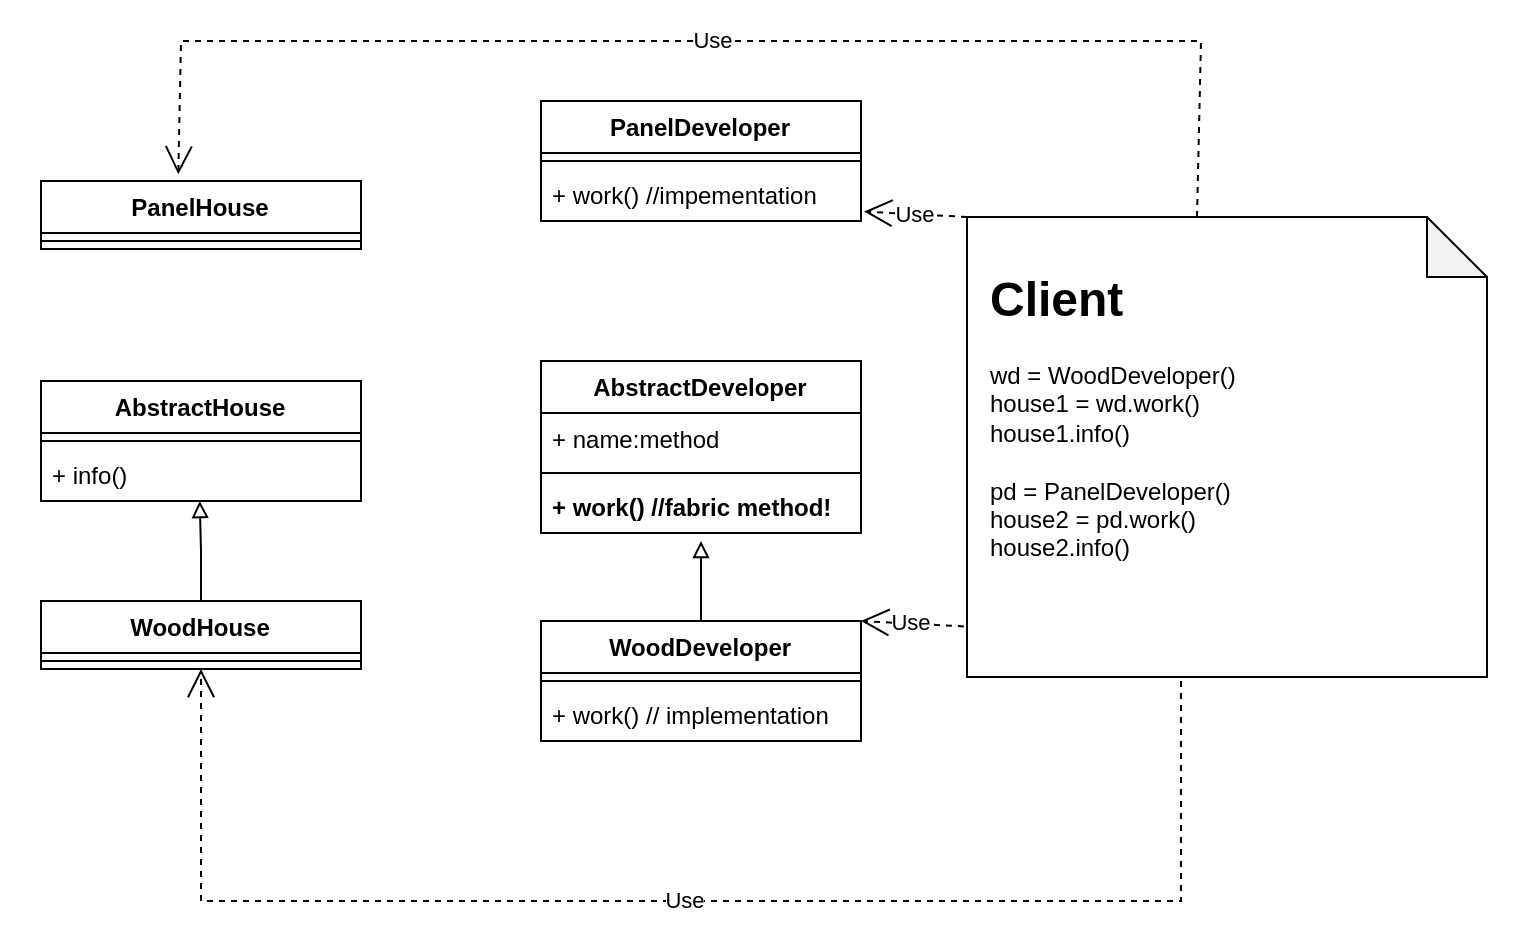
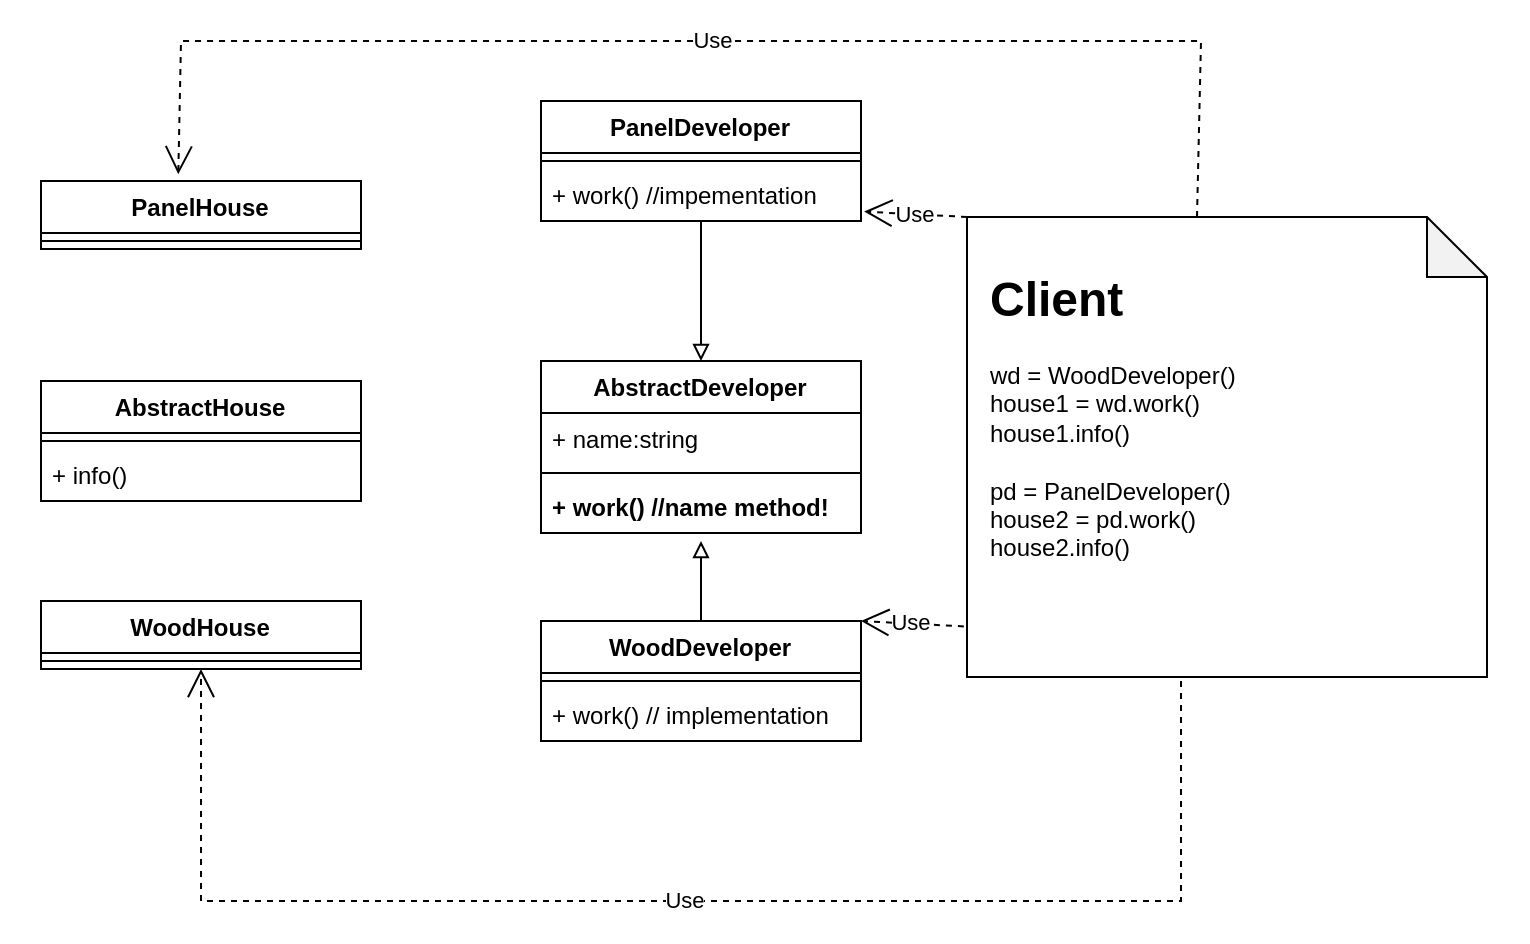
  <mxCell id="0" />
  <mxCell id="1" parent="0" />
  <mxCell id="2" value="AbstractHouse" style="swimlane;fontStyle=1;align=center;verticalAlign=top;childLayout=stackLayout;horizontal=1;startSize=26;horizontalStack=0;resizeParent=1;resizeParentMax=0;resizeLast=0;collapsible=1;marginBottom=0;" vertex="1" parent="1"><mxGeometry x="20" y="190" width="160" height="60" as="geometry" /></mxCell>
  <mxCell id="3" value="" style="line;strokeWidth=1;fillColor=none;align=left;verticalAlign=middle;spacingTop=-1;spacingLeft=3;spacingRight=3;rotatable=0;labelPosition=right;points=[];portConstraint=eastwest;strokeColor=inherit;" vertex="1" parent="2"><mxGeometry y="26" width="160" height="8" as="geometry" /></mxCell>
  <mxCell id="4" value="+ info()" style="text;strokeColor=none;fillColor=none;align=left;verticalAlign=top;spacingLeft=4;spacingRight=4;overflow=hidden;rotatable=0;points=[[0,0.5],[1,0.5]];portConstraint=eastwest;" vertex="1" parent="2"><mxGeometry y="34" width="160" height="26" as="geometry" /></mxCell>
- <mxCell id="5" style="edgeStyle=orthogonalEdgeStyle;rounded=0;orthogonalLoop=1;jettySize=auto;html=1;exitX=0.5;exitY=0;exitDx=0;exitDy=0;entryX=0.496;entryY=1;entryDx=0;entryDy=0;entryPerimeter=0;endArrow=block;endFill=0;" edge="1" parent="1" source="6" target="4"><mxGeometry relative="1" as="geometry" /></mxCell>
  <mxCell id="6" value="WoodHouse" style="swimlane;fontStyle=1;align=center;verticalAlign=top;childLayout=stackLayout;horizontal=1;startSize=26;horizontalStack=0;resizeParent=1;resizeParentMax=0;resizeLast=0;collapsible=1;marginBottom=0;" vertex="1" parent="1"><mxGeometry x="20" y="300" width="160" height="34" as="geometry" /></mxCell>
  <mxCell id="7" value="" style="line;strokeWidth=1;fillColor=none;align=left;verticalAlign=middle;spacingTop=-1;spacingLeft=3;spacingRight=3;rotatable=0;labelPosition=right;points=[];portConstraint=eastwest;strokeColor=inherit;" vertex="1" parent="6"><mxGeometry y="26" width="160" height="8" as="geometry" /></mxCell>
  <mxCell id="8" value="PanelHouse" style="swimlane;fontStyle=1;align=center;verticalAlign=top;childLayout=stackLayout;horizontal=1;startSize=26;horizontalStack=0;resizeParent=1;resizeParentMax=0;resizeLast=0;collapsible=1;marginBottom=0;" vertex="1" parent="1"><mxGeometry x="20" y="90" width="160" height="34" as="geometry" /></mxCell>
  <mxCell id="9" value="" style="line;strokeWidth=1;fillColor=none;align=left;verticalAlign=middle;spacingTop=-1;spacingLeft=3;spacingRight=3;rotatable=0;labelPosition=right;points=[];portConstraint=eastwest;strokeColor=inherit;" vertex="1" parent="8"><mxGeometry y="26" width="160" height="8" as="geometry" /></mxCell>
  <mxCell id="10" value="AbstractDeveloper" style="swimlane;fontStyle=1;align=center;verticalAlign=top;childLayout=stackLayout;horizontal=1;startSize=26;horizontalStack=0;resizeParent=1;resizeParentMax=0;resizeLast=0;collapsible=1;marginBottom=0;" vertex="1" parent="1"><mxGeometry x="270" y="180" width="160" height="86" as="geometry" /></mxCell>
- <mxCell id="11" value="+ name:method" style="text;strokeColor=none;fillColor=none;align=left;verticalAlign=top;spacingLeft=4;spacingRight=4;overflow=hidden;rotatable=0;points=[[0,0.5],[1,0.5]];portConstraint=eastwest;" vertex="1" parent="10"><mxGeometry y="26" width="160" height="26" as="geometry" /></mxCell>
+ <mxCell id="11" value="+ name:string" style="text;strokeColor=none;fillColor=none;align=left;verticalAlign=top;spacingLeft=4;spacingRight=4;overflow=hidden;rotatable=0;points=[[0,0.5],[1,0.5]];portConstraint=eastwest;" vertex="1" parent="10"><mxGeometry y="26" width="160" height="26" as="geometry" /></mxCell>
  <mxCell id="12" value="" style="line;strokeWidth=1;fillColor=none;align=left;verticalAlign=middle;spacingTop=-1;spacingLeft=3;spacingRight=3;rotatable=0;labelPosition=right;points=[];portConstraint=eastwest;strokeColor=inherit;" vertex="1" parent="10"><mxGeometry y="52" width="160" height="8" as="geometry" /></mxCell>
- <mxCell id="13" value="+ work() //fabric method!" style="text;strokeColor=none;fillColor=none;align=left;verticalAlign=top;spacingLeft=4;spacingRight=4;overflow=hidden;rotatable=0;points=[[0,0.5],[1,0.5]];portConstraint=eastwest;fontStyle=1" vertex="1" parent="10"><mxGeometry y="60" width="160" height="26" as="geometry" /></mxCell>
+ <mxCell id="13" value="+ work() //name method!" style="text;strokeColor=none;fillColor=none;align=left;verticalAlign=top;spacingLeft=4;spacingRight=4;overflow=hidden;rotatable=0;points=[[0,0.5],[1,0.5]];portConstraint=eastwest;fontStyle=1" vertex="1" parent="10"><mxGeometry y="60" width="160" height="26" as="geometry" /></mxCell>
+ <mxCell id="14" style="edgeStyle=orthogonalEdgeStyle;rounded=0;orthogonalLoop=1;jettySize=auto;html=1;endArrow=block;endFill=0;" edge="1" parent="1" source="15" target="10"><mxGeometry relative="1" as="geometry" /></mxCell>
  <mxCell id="15" value="PanelDeveloper" style="swimlane;fontStyle=1;align=center;verticalAlign=top;childLayout=stackLayout;horizontal=1;startSize=26;horizontalStack=0;resizeParent=1;resizeParentMax=0;resizeLast=0;collapsible=1;marginBottom=0;" vertex="1" parent="1"><mxGeometry x="270" y="50" width="160" height="60" as="geometry" /></mxCell>
  <mxCell id="16" value="" style="line;strokeWidth=1;fillColor=none;align=left;verticalAlign=middle;spacingTop=-1;spacingLeft=3;spacingRight=3;rotatable=0;labelPosition=right;points=[];portConstraint=eastwest;strokeColor=inherit;" vertex="1" parent="15"><mxGeometry y="26" width="160" height="8" as="geometry" /></mxCell>
  <mxCell id="17" value="+ work() //impementation" style="text;strokeColor=none;fillColor=none;align=left;verticalAlign=top;spacingLeft=4;spacingRight=4;overflow=hidden;rotatable=0;points=[[0,0.5],[1,0.5]];portConstraint=eastwest;" vertex="1" parent="15"><mxGeometry y="34" width="160" height="26" as="geometry" /></mxCell>
  <mxCell id="18" style="edgeStyle=orthogonalEdgeStyle;rounded=0;orthogonalLoop=1;jettySize=auto;html=1;endArrow=block;endFill=0;" edge="1" parent="1" source="19"><mxGeometry relative="1" as="geometry"><mxPoint x="350" y="270" as="targetPoint" /></mxGeometry></mxCell>
  <mxCell id="19" value="WoodDeveloper" style="swimlane;fontStyle=1;align=center;verticalAlign=top;childLayout=stackLayout;horizontal=1;startSize=26;horizontalStack=0;resizeParent=1;resizeParentMax=0;resizeLast=0;collapsible=1;marginBottom=0;" vertex="1" parent="1"><mxGeometry x="270" y="310" width="160" height="60" as="geometry" /></mxCell>
  <mxCell id="20" value="" style="line;strokeWidth=1;fillColor=none;align=left;verticalAlign=middle;spacingTop=-1;spacingLeft=3;spacingRight=3;rotatable=0;labelPosition=right;points=[];portConstraint=eastwest;strokeColor=inherit;" vertex="1" parent="19"><mxGeometry y="26" width="160" height="8" as="geometry" /></mxCell>
  <mxCell id="21" value="+ work() // implementation" style="text;strokeColor=none;fillColor=none;align=left;verticalAlign=top;spacingLeft=4;spacingRight=4;overflow=hidden;rotatable=0;points=[[0,0.5],[1,0.5]];portConstraint=eastwest;" vertex="1" parent="19"><mxGeometry y="34" width="160" height="26" as="geometry" /></mxCell>
  <mxCell id="22" value="" style="group" vertex="1" connectable="0" parent="1"><mxGeometry x="483" y="108" width="260" height="230" as="geometry" /></mxCell>
  <mxCell id="23" value="" style="shape=note;whiteSpace=wrap;html=1;backgroundOutline=1;darkOpacity=0.05;" vertex="1" parent="22"><mxGeometry width="260" height="230" as="geometry" /></mxCell>
  <mxCell id="24" value="&lt;h1&gt;Client&lt;/h1&gt;&lt;div&gt;wd = WoodDeveloper()&lt;/div&gt;&lt;div&gt;house1 = wd.work()&lt;/div&gt;&lt;div&gt;house1.info()&lt;/div&gt;&lt;div&gt;&lt;br&gt;&lt;/div&gt;&lt;div&gt;pd = PanelDeveloper()&lt;/div&gt;&lt;div&gt;house2 = pd.work()&lt;/div&gt;&lt;div&gt;house2.info()&lt;/div&gt;" style="text;html=1;strokeColor=none;fillColor=none;spacing=5;spacingTop=-20;whiteSpace=wrap;overflow=hidden;rounded=0;" vertex="1" parent="22"><mxGeometry x="7" y="22" width="230" height="200" as="geometry" /></mxCell>
  <mxCell id="25" value="Use" style="endArrow=open;endSize=12;dashed=1;html=1;rounded=0;exitX=-0.006;exitY=0.89;exitDx=0;exitDy=0;exitPerimeter=0;entryX=1;entryY=0;entryDx=0;entryDy=0;" edge="1" parent="1" source="23" target="19"><mxGeometry width="160" relative="1" as="geometry"><mxPoint x="300" y="500" as="sourcePoint" /><mxPoint x="460" y="500" as="targetPoint" /></mxGeometry></mxCell>
  <mxCell id="26" value="Use" style="endArrow=open;endSize=12;dashed=1;html=1;rounded=0;exitX=-0.006;exitY=0.89;exitDx=0;exitDy=0;exitPerimeter=0;entryX=1;entryY=0;entryDx=0;entryDy=0;" edge="1" parent="1"><mxGeometry width="160" relative="1" as="geometry"><mxPoint x="483" y="108" as="sourcePoint" /><mxPoint x="431.56" y="105.3" as="targetPoint" /></mxGeometry></mxCell>
  <mxCell id="27" value="Use" style="endArrow=open;endSize=12;dashed=1;html=1;rounded=0;entryX=0.5;entryY=1;entryDx=0;entryDy=0;" edge="1" parent="1" target="6"><mxGeometry width="160" relative="1" as="geometry"><mxPoint x="590" y="340" as="sourcePoint" /><mxPoint x="400" y="440" as="targetPoint" /><Array as="points"><mxPoint x="590" y="450" /><mxPoint x="100" y="450" /></Array></mxGeometry></mxCell>
  <mxCell id="28" value="Use" style="endArrow=open;endSize=12;dashed=1;html=1;rounded=0;exitX=0;exitY=0;exitDx=115;exitDy=0;exitPerimeter=0;entryX=0.429;entryY=-0.098;entryDx=0;entryDy=0;entryPerimeter=0;" edge="1" parent="1" source="23" target="8"><mxGeometry width="160" relative="1" as="geometry"><mxPoint x="598" y="82" as="sourcePoint" /><mxPoint x="100" y="64" as="targetPoint" /><Array as="points"><mxPoint x="600" y="20" /><mxPoint x="90" y="20" /></Array></mxGeometry></mxCell>
